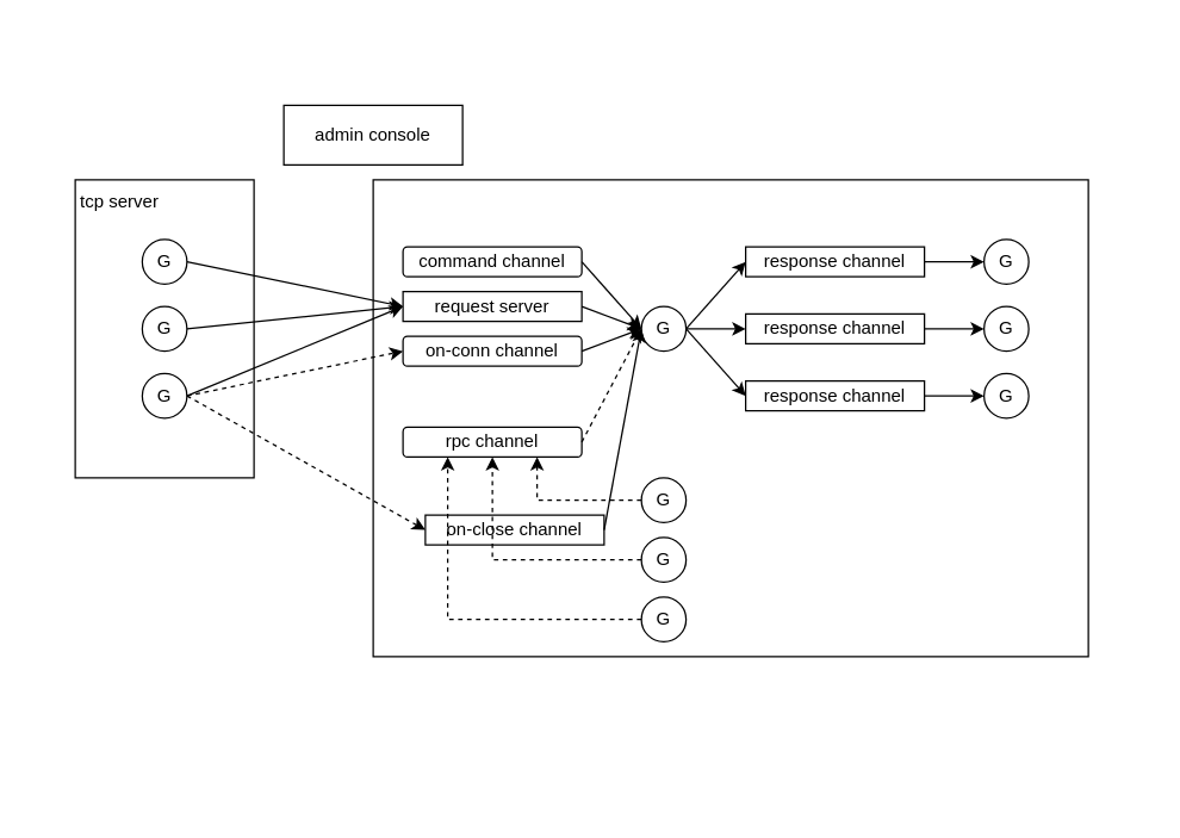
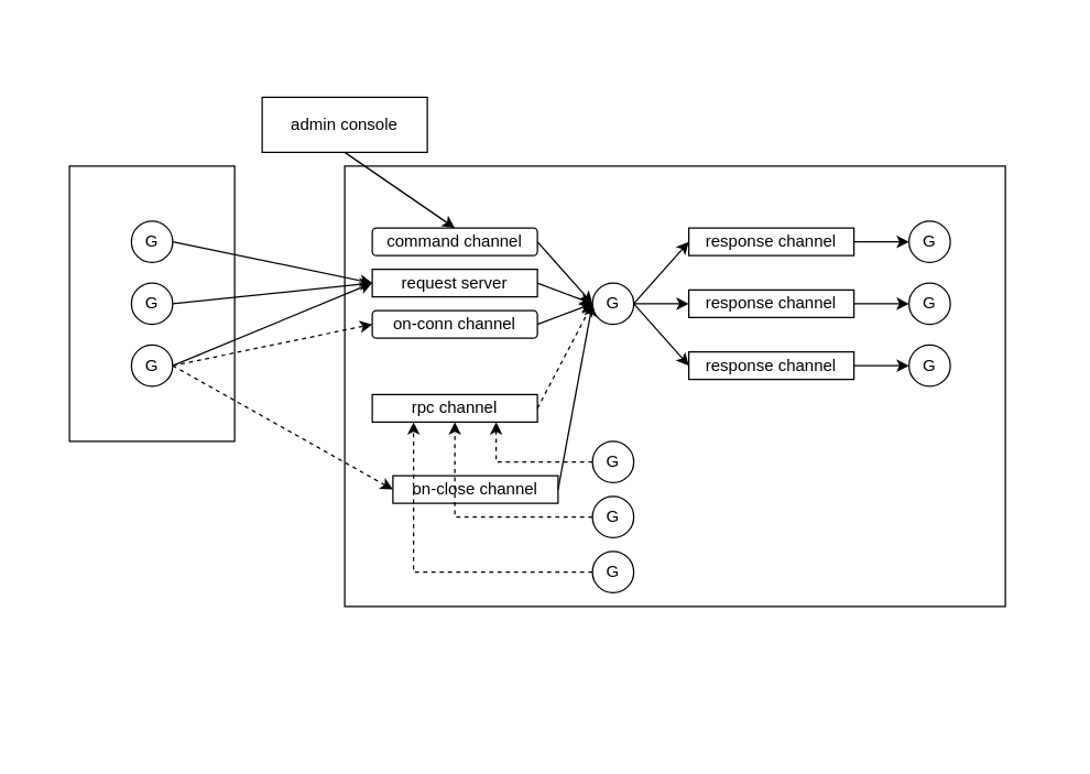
  <mxCell id="0" />
  <mxCell id="1" parent="0" />
  <mxCell id="2" value="" style="rounded=1;whiteSpace=wrap;html=1;strokeColor=none;" vertex="1" parent="1"><mxGeometry x="20" y="20" width="750" height="520" as="geometry" /></mxCell>
  <mxCell id="3" value="" style="rounded=0;whiteSpace=wrap;html=1;" vertex="1" parent="1"><mxGeometry x="50" y="120" width="120" height="200" as="geometry" /></mxCell>
- <mxCell id="4" value="tcp server" style="text;html=1;strokeColor=none;fillColor=none;align=center;verticalAlign=middle;whiteSpace=wrap;rounded=0;" vertex="1" parent="1"><mxGeometry x="50" y="120" width="60" height="30" as="geometry" /></mxCell>
  <mxCell id="5" value="" style="rounded=0;whiteSpace=wrap;html=1;" vertex="1" parent="1"><mxGeometry x="250" y="120" width="480" height="320" as="geometry" /></mxCell>
  <mxCell id="6" value="G" style="ellipse;whiteSpace=wrap;html=1;aspect=fixed;" vertex="1" parent="1"><mxGeometry x="95" y="160" width="30" height="30" as="geometry" /></mxCell>
  <mxCell id="7" value="G" style="ellipse;whiteSpace=wrap;html=1;aspect=fixed;" vertex="1" parent="1"><mxGeometry x="95" y="205" width="30" height="30" as="geometry" /></mxCell>
  <mxCell id="8" value="G" style="ellipse;whiteSpace=wrap;html=1;aspect=fixed;" vertex="1" parent="1"><mxGeometry x="95" y="250" width="30" height="30" as="geometry" /></mxCell>
  <mxCell id="9" value="on-conn channel" style="whiteSpace=wrap;html=1;rounded=1;" vertex="1" parent="1"><mxGeometry x="270" y="225" width="120" height="20" as="geometry" /></mxCell>
  <mxCell id="10" value="G" style="ellipse;whiteSpace=wrap;html=1;aspect=fixed;" vertex="1" parent="1"><mxGeometry x="430" y="205" width="30" height="30" as="geometry" /></mxCell>
  <mxCell id="11" value="response channel" style="rounded=0;whiteSpace=wrap;html=1;" vertex="1" parent="1"><mxGeometry x="500" y="165" width="120" height="20" as="geometry" /></mxCell>
  <mxCell id="12" value="response channel" style="rounded=0;whiteSpace=wrap;html=1;" vertex="1" parent="1"><mxGeometry x="500" y="210" width="120" height="20" as="geometry" /></mxCell>
  <mxCell id="13" value="response channel" style="rounded=0;whiteSpace=wrap;html=1;" vertex="1" parent="1"><mxGeometry x="500" y="255" width="120" height="20" as="geometry" /></mxCell>
  <mxCell id="14" value="G" style="ellipse;whiteSpace=wrap;html=1;aspect=fixed;" vertex="1" parent="1"><mxGeometry x="660" y="160" width="30" height="30" as="geometry" /></mxCell>
  <mxCell id="15" value="G" style="ellipse;whiteSpace=wrap;html=1;aspect=fixed;" vertex="1" parent="1"><mxGeometry x="660" y="205" width="30" height="30" as="geometry" /></mxCell>
  <mxCell id="16" value="G" style="ellipse;whiteSpace=wrap;html=1;aspect=fixed;" vertex="1" parent="1"><mxGeometry x="660" y="250" width="30" height="30" as="geometry" /></mxCell>
  <mxCell id="17" value="request server" style="rounded=0;whiteSpace=wrap;html=1;" vertex="1" parent="1"><mxGeometry x="270" y="195" width="120" height="20" as="geometry" /></mxCell>
  <mxCell id="18" value="on-close channel" style="rounded=0;whiteSpace=wrap;html=1;" vertex="1" parent="1"><mxGeometry x="285" y="345" width="120" height="20" as="geometry" /></mxCell>
  <mxCell id="19" value="command channel" style="whiteSpace=wrap;html=1;rounded=1;" vertex="1" parent="1"><mxGeometry x="270" y="165" width="120" height="20" as="geometry" /></mxCell>
  <mxCell id="20" value="admin console" style="rounded=0;whiteSpace=wrap;html=1;" vertex="1" parent="1"><mxGeometry x="190" y="70" width="120" height="40" as="geometry" /></mxCell>
+ <mxCell id="21" value="" style="endArrow=classic;html=1;rounded=0;exitX=0.5;exitY=1;exitDx=0;exitDy=0;entryX=0.5;entryY=0;entryDx=0;entryDy=0;" edge="1" parent="1" source="20" target="19"><mxGeometry width="50" height="50" relative="1" as="geometry"><mxPoint x="400" y="230" as="sourcePoint" /><mxPoint x="450" y="180" as="targetPoint" /></mxGeometry></mxCell>
  <mxCell id="22" value="" style="endArrow=classic;html=1;rounded=0;exitX=1;exitY=0.5;exitDx=0;exitDy=0;entryX=0;entryY=0.5;entryDx=0;entryDy=0;" edge="1" parent="1" source="6" target="17"><mxGeometry width="50" height="50" relative="1" as="geometry"><mxPoint x="400" y="230" as="sourcePoint" /><mxPoint x="450" y="180" as="targetPoint" /></mxGeometry></mxCell>
  <mxCell id="23" value="" style="endArrow=classic;html=1;rounded=0;exitX=1;exitY=0.5;exitDx=0;exitDy=0;entryX=0;entryY=0.5;entryDx=0;entryDy=0;" edge="1" parent="1" source="7" target="17"><mxGeometry width="50" height="50" relative="1" as="geometry"><mxPoint x="400" y="230" as="sourcePoint" /><mxPoint x="450" y="180" as="targetPoint" /></mxGeometry></mxCell>
  <mxCell id="24" value="" style="endArrow=classic;html=1;rounded=0;exitX=1;exitY=0.5;exitDx=0;exitDy=0;entryX=0;entryY=0.5;entryDx=0;entryDy=0;" edge="1" parent="1" source="8" target="17"><mxGeometry width="50" height="50" relative="1" as="geometry"><mxPoint x="400" y="230" as="sourcePoint" /><mxPoint x="450" y="180" as="targetPoint" /></mxGeometry></mxCell>
  <mxCell id="25" value="" style="endArrow=classic;html=1;rounded=0;exitX=1;exitY=0.5;exitDx=0;exitDy=0;entryX=0;entryY=0.5;entryDx=0;entryDy=0;" edge="1" parent="1" source="19" target="10"><mxGeometry width="50" height="50" relative="1" as="geometry"><mxPoint x="400" y="230" as="sourcePoint" /><mxPoint x="450" y="180" as="targetPoint" /></mxGeometry></mxCell>
  <mxCell id="26" value="" style="endArrow=classic;html=1;rounded=0;exitX=1;exitY=0.5;exitDx=0;exitDy=0;entryX=0;entryY=0.5;entryDx=0;entryDy=0;" edge="1" parent="1" source="17" target="10"><mxGeometry width="50" height="50" relative="1" as="geometry"><mxPoint x="400" y="230" as="sourcePoint" /><mxPoint x="450" y="180" as="targetPoint" /></mxGeometry></mxCell>
  <mxCell id="27" value="" style="endArrow=classic;html=1;rounded=0;exitX=1;exitY=0.5;exitDx=0;exitDy=0;entryX=0;entryY=0.5;entryDx=0;entryDy=0;" edge="1" parent="1" source="9" target="10"><mxGeometry width="50" height="50" relative="1" as="geometry"><mxPoint x="400" y="230" as="sourcePoint" /><mxPoint x="450" y="180" as="targetPoint" /></mxGeometry></mxCell>
  <mxCell id="28" value="" style="endArrow=classic;html=1;rounded=0;exitX=1;exitY=0.5;exitDx=0;exitDy=0;entryX=0;entryY=0.5;entryDx=0;entryDy=0;" edge="1" parent="1" source="18" target="10"><mxGeometry width="50" height="50" relative="1" as="geometry"><mxPoint x="400" y="230" as="sourcePoint" /><mxPoint x="450" y="180" as="targetPoint" /></mxGeometry></mxCell>
  <mxCell id="29" value="" style="endArrow=classic;html=1;rounded=0;exitX=1;exitY=0.5;exitDx=0;exitDy=0;entryX=0;entryY=0.5;entryDx=0;entryDy=0;dashed=1;" edge="1" parent="1" source="8" target="9"><mxGeometry width="50" height="50" relative="1" as="geometry"><mxPoint x="400" y="230" as="sourcePoint" /><mxPoint x="450" y="180" as="targetPoint" /></mxGeometry></mxCell>
  <mxCell id="30" value="" style="endArrow=classic;html=1;rounded=0;exitX=1;exitY=0.5;exitDx=0;exitDy=0;entryX=0;entryY=0.5;entryDx=0;entryDy=0;dashed=1;" edge="1" parent="1" source="8" target="18"><mxGeometry width="50" height="50" relative="1" as="geometry"><mxPoint x="400" y="230" as="sourcePoint" /><mxPoint x="450" y="180" as="targetPoint" /></mxGeometry></mxCell>
  <mxCell id="31" value="" style="endArrow=classic;html=1;rounded=0;entryX=0;entryY=0.5;entryDx=0;entryDy=0;exitX=1;exitY=0.5;exitDx=0;exitDy=0;" edge="1" parent="1" source="10" target="11"><mxGeometry width="50" height="50" relative="1" as="geometry"><mxPoint x="400" y="230" as="sourcePoint" /><mxPoint x="450" y="180" as="targetPoint" /></mxGeometry></mxCell>
  <mxCell id="32" value="" style="endArrow=classic;html=1;rounded=0;entryX=0;entryY=0.5;entryDx=0;entryDy=0;exitX=1;exitY=0.5;exitDx=0;exitDy=0;" edge="1" parent="1" source="10" target="12"><mxGeometry width="50" height="50" relative="1" as="geometry"><mxPoint x="470" y="230" as="sourcePoint" /><mxPoint x="510" y="185" as="targetPoint" /></mxGeometry></mxCell>
  <mxCell id="33" value="" style="endArrow=classic;html=1;rounded=0;entryX=0;entryY=0.5;entryDx=0;entryDy=0;exitX=1;exitY=0.5;exitDx=0;exitDy=0;" edge="1" parent="1" source="10" target="13"><mxGeometry width="50" height="50" relative="1" as="geometry"><mxPoint x="480" y="240" as="sourcePoint" /><mxPoint x="520" y="195" as="targetPoint" /></mxGeometry></mxCell>
  <mxCell id="34" value="" style="endArrow=classic;html=1;rounded=0;exitX=1;exitY=0.5;exitDx=0;exitDy=0;entryX=0;entryY=0.5;entryDx=0;entryDy=0;" edge="1" parent="1" source="11" target="14"><mxGeometry width="50" height="50" relative="1" as="geometry"><mxPoint x="400" y="230" as="sourcePoint" /><mxPoint x="450" y="180" as="targetPoint" /></mxGeometry></mxCell>
  <mxCell id="35" value="" style="endArrow=classic;html=1;rounded=0;exitX=1;exitY=0.5;exitDx=0;exitDy=0;entryX=0;entryY=0.5;entryDx=0;entryDy=0;" edge="1" parent="1" source="12" target="15"><mxGeometry width="50" height="50" relative="1" as="geometry"><mxPoint x="630" y="185" as="sourcePoint" /><mxPoint x="670" y="185" as="targetPoint" /></mxGeometry></mxCell>
  <mxCell id="36" value="" style="endArrow=classic;html=1;rounded=0;exitX=1;exitY=0.5;exitDx=0;exitDy=0;entryX=0;entryY=0.5;entryDx=0;entryDy=0;" edge="1" parent="1" source="13" target="16"><mxGeometry width="50" height="50" relative="1" as="geometry"><mxPoint x="640" y="195" as="sourcePoint" /><mxPoint x="680" y="195" as="targetPoint" /></mxGeometry></mxCell>
  <mxCell id="37" value="G" style="ellipse;whiteSpace=wrap;html=1;aspect=fixed;" vertex="1" parent="1"><mxGeometry x="430" y="320" width="30" height="30" as="geometry" /></mxCell>
- <mxCell id="38" value="rpc channel" style="whiteSpace=wrap;html=1;rounded=1;" vertex="1" parent="1"><mxGeometry x="270" y="286" width="120" height="20" as="geometry" /></mxCell>
+ <mxCell id="38" value="rpc channel" style="rounded=0;whiteSpace=wrap;html=1;" vertex="1" parent="1"><mxGeometry x="270" y="286" width="120" height="20" as="geometry" /></mxCell>
  <mxCell id="39" value="" style="endArrow=classic;html=1;rounded=0;exitX=0;exitY=0.5;exitDx=0;exitDy=0;entryX=0.75;entryY=1;entryDx=0;entryDy=0;dashed=1;" edge="1" parent="1" source="37" target="38"><mxGeometry width="50" height="50" relative="1" as="geometry"><mxPoint x="400" y="230" as="sourcePoint" /><mxPoint x="450" y="180" as="targetPoint" /><Array as="points"><mxPoint x="360" y="335" /></Array></mxGeometry></mxCell>
  <mxCell id="40" value="" style="endArrow=classic;html=1;rounded=0;exitX=1;exitY=0.5;exitDx=0;exitDy=0;entryX=0;entryY=0.5;entryDx=0;entryDy=0;dashed=1;" edge="1" parent="1" source="38" target="10"><mxGeometry width="50" height="50" relative="1" as="geometry"><mxPoint x="400" y="230" as="sourcePoint" /><mxPoint x="450" y="180" as="targetPoint" /></mxGeometry></mxCell>
  <mxCell id="41" value="G" style="ellipse;whiteSpace=wrap;html=1;aspect=fixed;" vertex="1" parent="1"><mxGeometry x="430" y="360" width="30" height="30" as="geometry" /></mxCell>
  <mxCell id="42" value="G" style="ellipse;whiteSpace=wrap;html=1;aspect=fixed;" vertex="1" parent="1"><mxGeometry x="430" y="400" width="30" height="30" as="geometry" /></mxCell>
  <mxCell id="43" value="" style="endArrow=classic;html=1;rounded=0;exitX=0;exitY=0.5;exitDx=0;exitDy=0;entryX=0.5;entryY=1;entryDx=0;entryDy=0;dashed=1;" edge="1" parent="1" source="41" target="38"><mxGeometry width="50" height="50" relative="1" as="geometry"><mxPoint x="440" y="345" as="sourcePoint" /><mxPoint x="340" y="316" as="targetPoint" /><Array as="points"><mxPoint x="330" y="375" /></Array></mxGeometry></mxCell>
  <mxCell id="44" value="" style="endArrow=classic;html=1;rounded=0;exitX=0;exitY=0.5;exitDx=0;exitDy=0;entryX=0.25;entryY=1;entryDx=0;entryDy=0;dashed=1;" edge="1" parent="1" source="42" target="38"><mxGeometry width="50" height="50" relative="1" as="geometry"><mxPoint x="440" y="385" as="sourcePoint" /><mxPoint x="340" y="316" as="targetPoint" /><Array as="points"><mxPoint x="300" y="415" /></Array></mxGeometry></mxCell>
